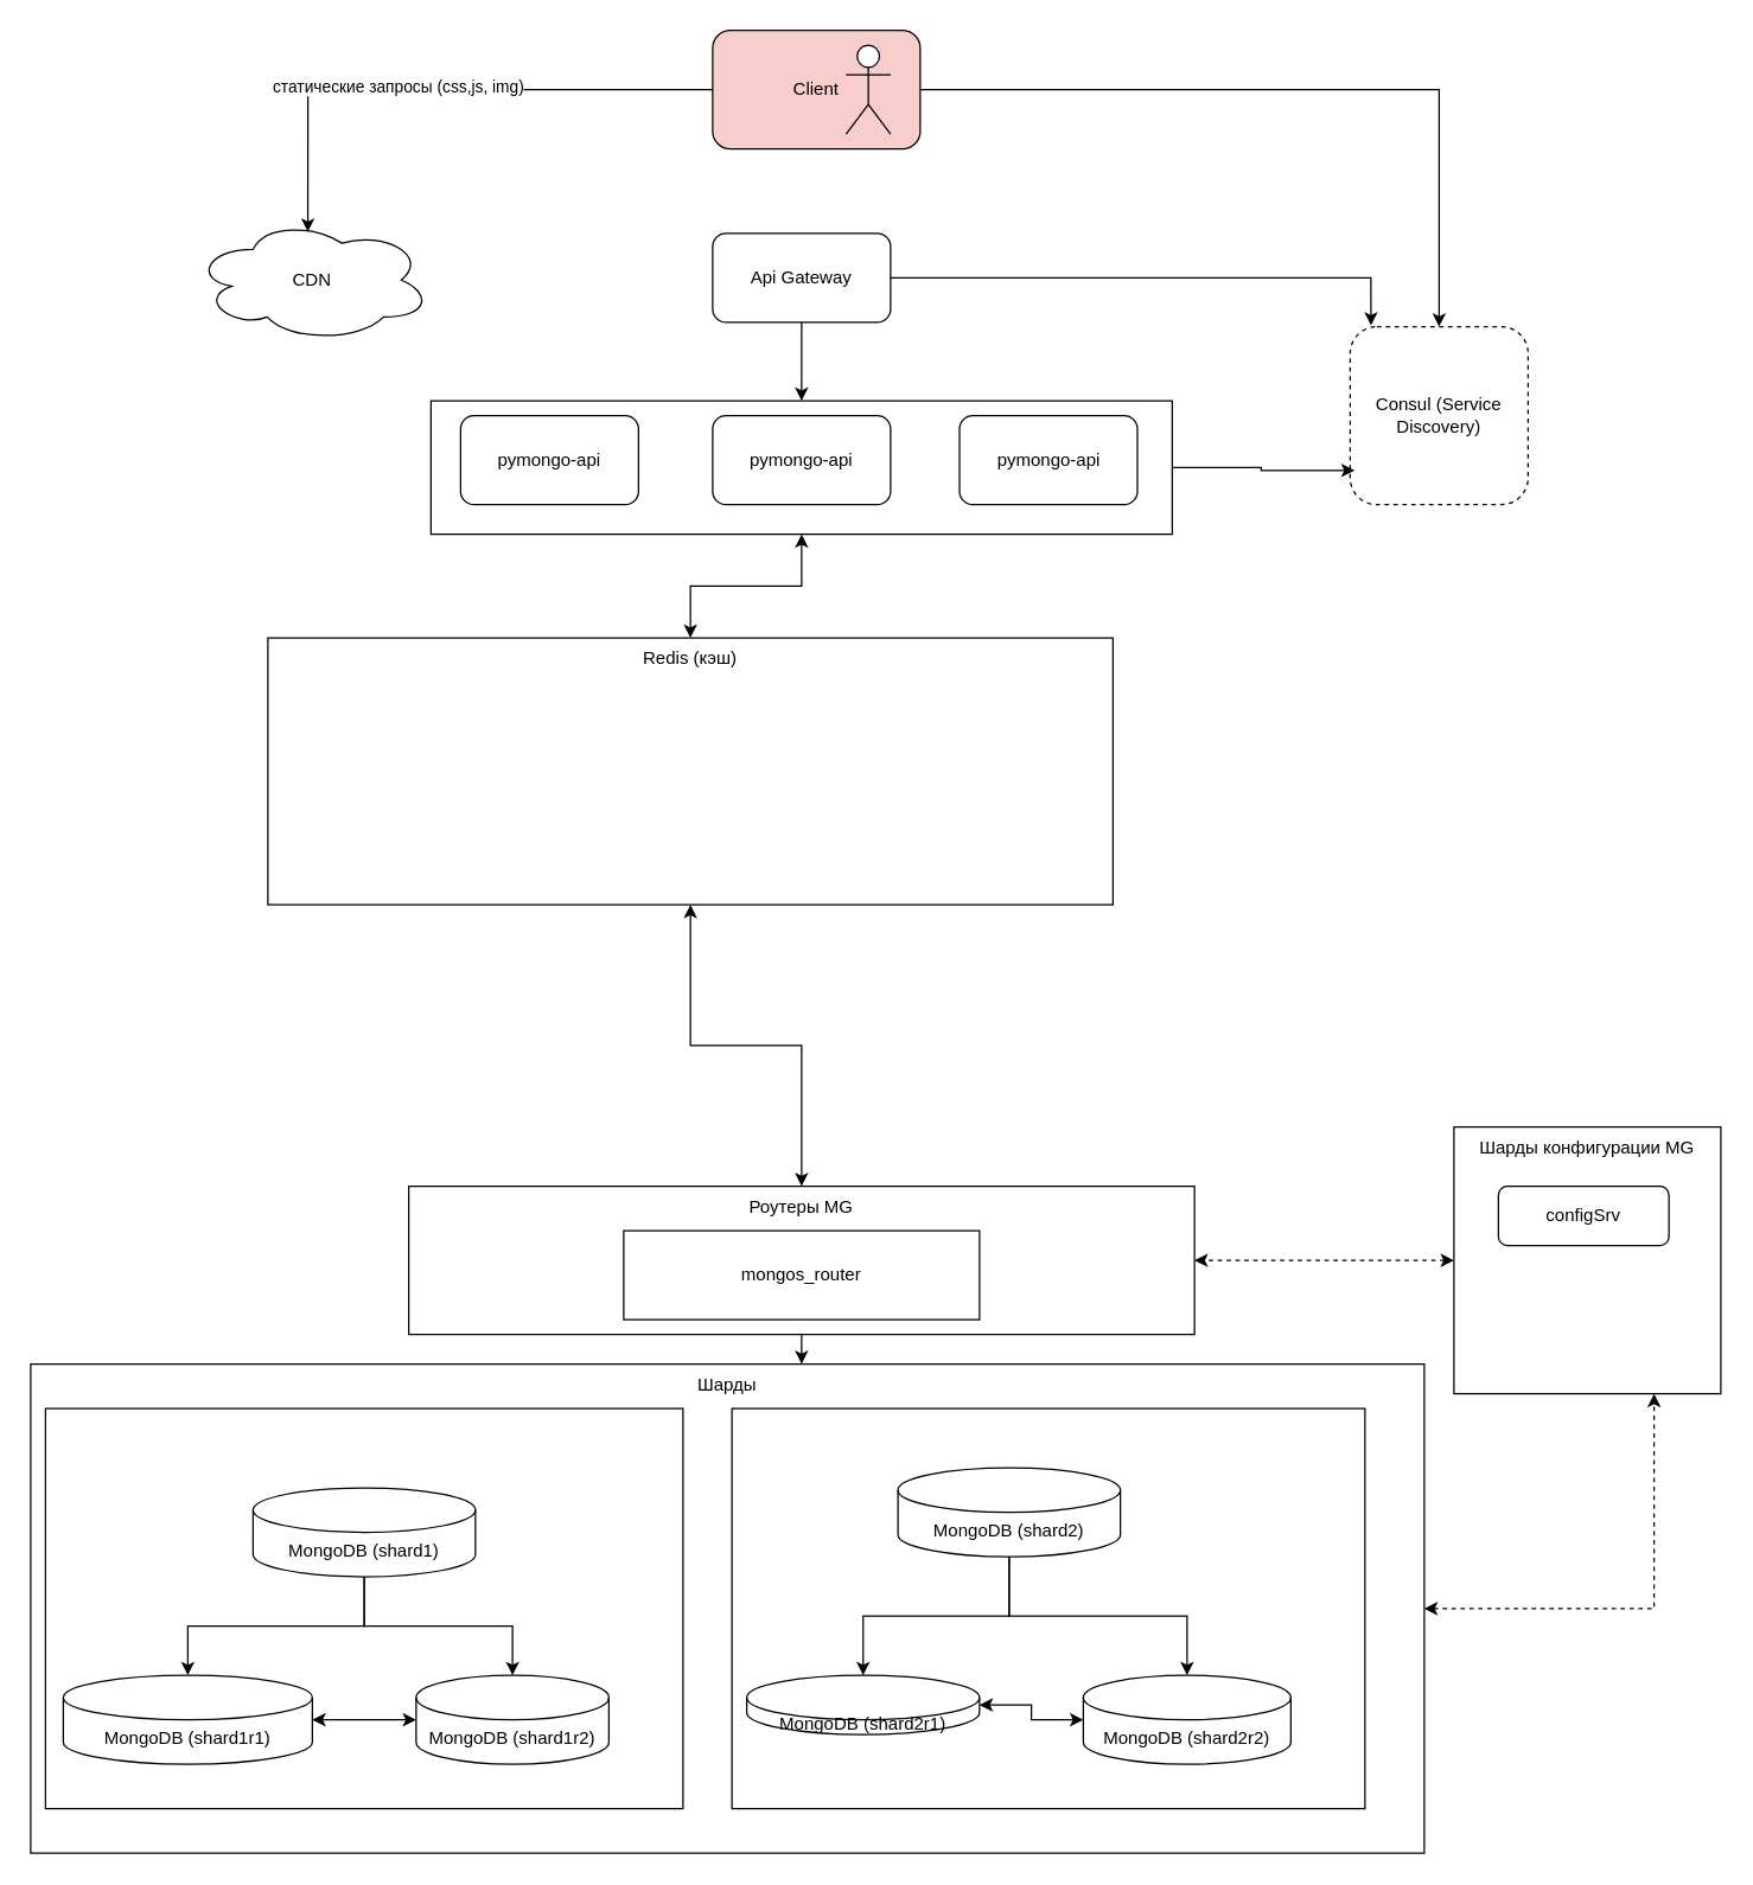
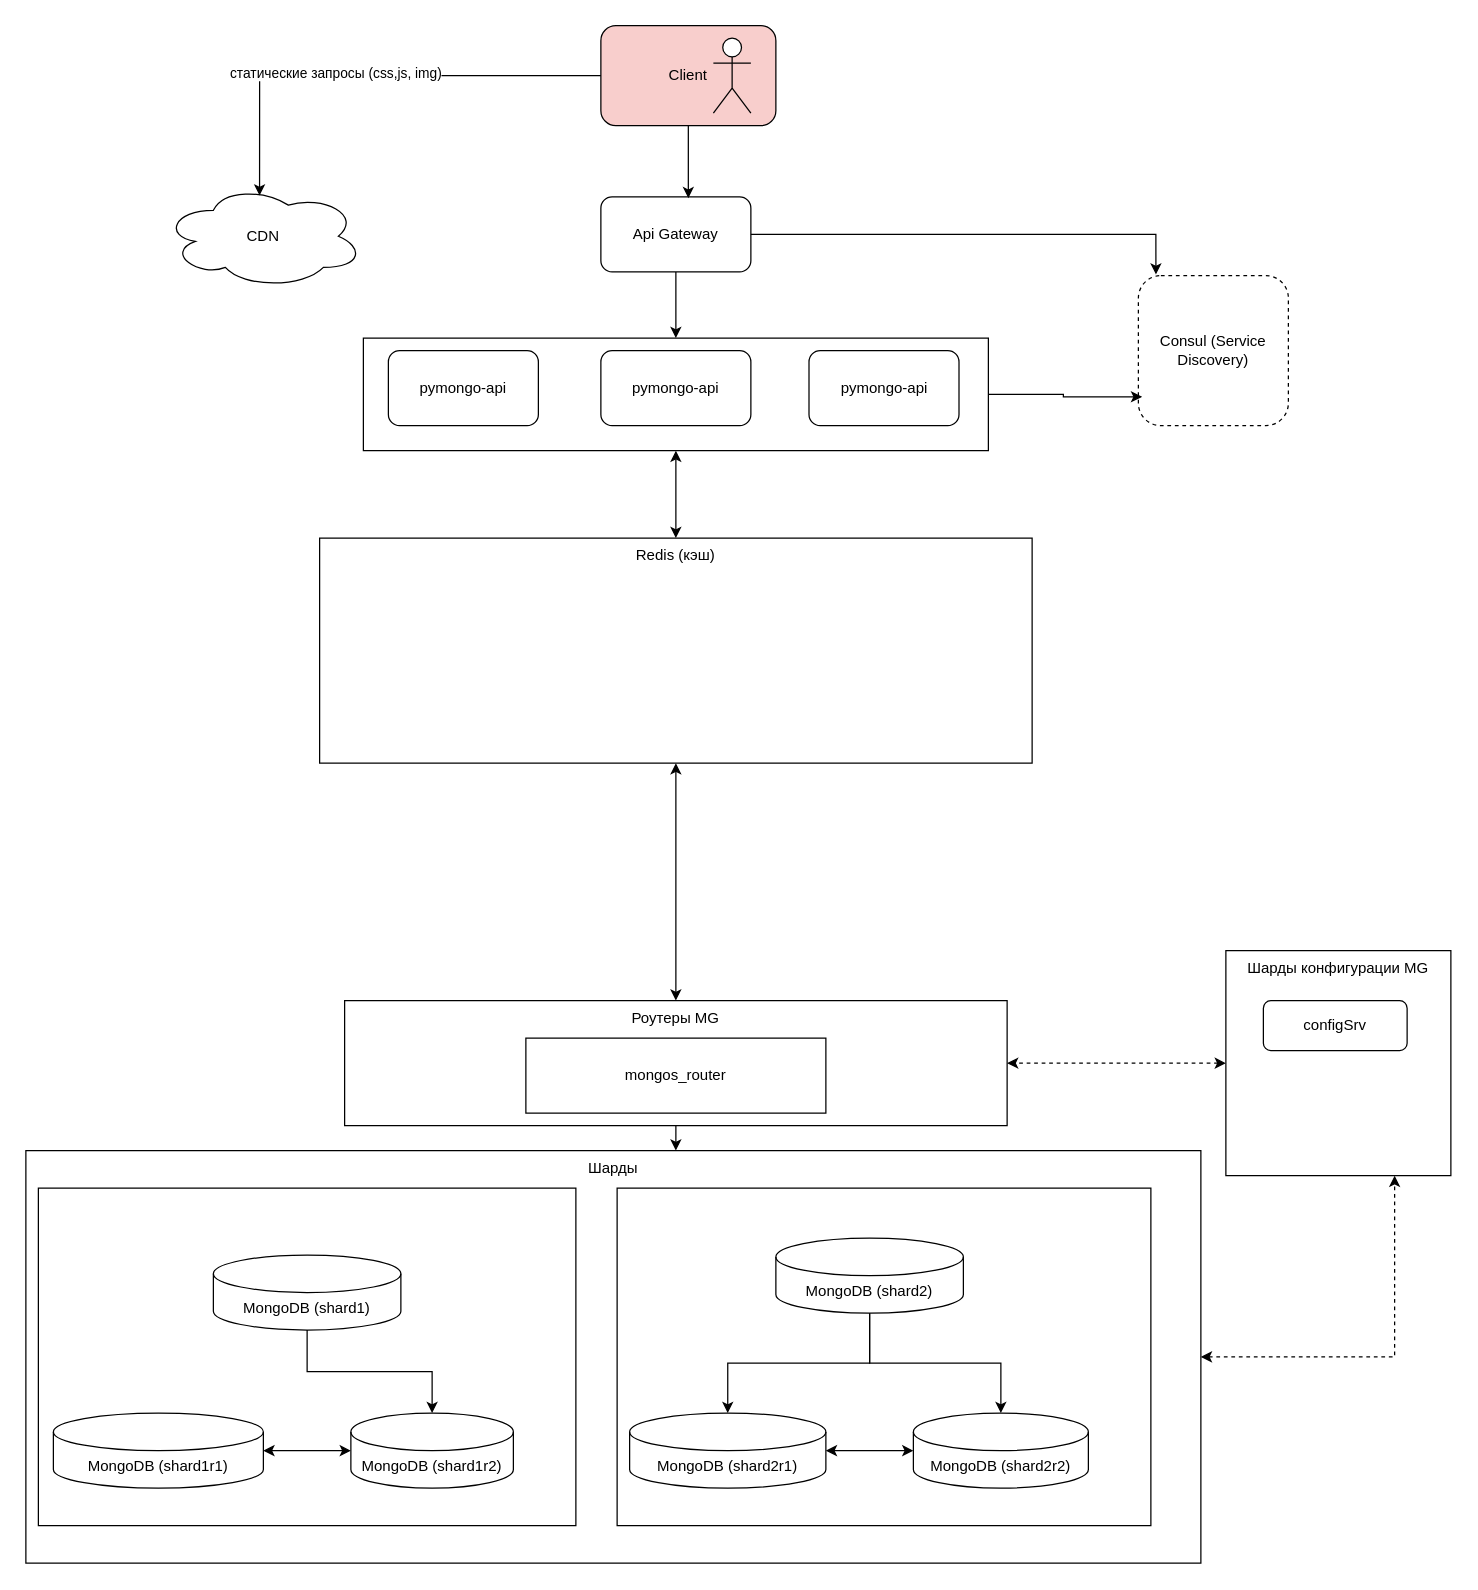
  <mxCell id="0" />
  <mxCell id="1" parent="0" />
  <mxCell id="2" value="" style="edgeStyle=orthogonalEdgeStyle;rounded=0;orthogonalLoop=1;jettySize=auto;html=1;startArrow=classic;startFill=1;" edge="1" parent="1" source="3" target="26"><mxGeometry relative="1" as="geometry" /></mxCell>
  <mxCell id="3" value="" style="rounded=0;whiteSpace=wrap;html=1;" vertex="1" parent="1"><mxGeometry x="290" y="270" width="500" height="90" as="geometry" /></mxCell>
  <mxCell id="4" style="edgeStyle=orthogonalEdgeStyle;rounded=0;orthogonalLoop=1;jettySize=auto;html=1;entryX=0.75;entryY=1;entryDx=0;entryDy=0;startArrow=classic;startFill=1;dashed=1;" edge="1" parent="1" source="5" target="12"><mxGeometry relative="1" as="geometry" /></mxCell>
  <mxCell id="5" value="Шарды" style="rounded=0;whiteSpace=wrap;html=1;verticalAlign=top;" vertex="1" parent="1"><mxGeometry x="20" y="920" width="940" height="330" as="geometry" /></mxCell>
  <mxCell id="6" value="" style="rounded=0;whiteSpace=wrap;html=1;labelPosition=center;verticalLabelPosition=middle;align=center;verticalAlign=top;" vertex="1" parent="1"><mxGeometry x="30" y="950" width="430" height="270" as="geometry" /></mxCell>
  <mxCell id="7" value="pymongo-api" style="rounded=1;whiteSpace=wrap;html=1;" parent="1" vertex="1"><mxGeometry x="480" y="280" width="120" height="60" as="geometry" /></mxCell>
  <mxCell id="8" value="MongoDB (shard1)" style="shape=cylinder3;whiteSpace=wrap;html=1;boundedLbl=1;backgroundOutline=1;size=15;" parent="1" vertex="1"><mxGeometry x="170" y="1003.5" width="150" height="60" as="geometry" /></mxCell>
  <mxCell id="9" value="Роутеры MG" style="rounded=0;whiteSpace=wrap;html=1;verticalAlign=top;" vertex="1" parent="1"><mxGeometry x="275" y="800" width="530" height="100" as="geometry" /></mxCell>
  <mxCell id="10" value="mongos_router" style="rounded=0;whiteSpace=wrap;html=1;" vertex="1" parent="1"><mxGeometry x="420" y="830" width="240" height="60" as="geometry" /></mxCell>
  <mxCell id="11" style="edgeStyle=orthogonalEdgeStyle;rounded=0;orthogonalLoop=1;jettySize=auto;html=1;entryX=1;entryY=0.5;entryDx=0;entryDy=0;curved=0;startArrow=classic;startFill=1;dashed=1;" edge="1" parent="1" source="12" target="9"><mxGeometry relative="1" as="geometry" /></mxCell>
  <mxCell id="12" value="Шарды конфигурации MG" style="whiteSpace=wrap;html=1;aspect=fixed;verticalAlign=top;" vertex="1" parent="1"><mxGeometry x="980" y="760" width="180" height="180" as="geometry" /></mxCell>
  <mxCell id="13" value="configSrv" style="whiteSpace=wrap;html=1;rounded=1;" vertex="1" parent="1"><mxGeometry x="1010" y="800" width="115" height="40" as="geometry" /></mxCell>
  <mxCell id="14" value="MongoDB (shard1r1)" style="shape=cylinder3;whiteSpace=wrap;html=1;boundedLbl=1;backgroundOutline=1;size=15;" vertex="1" parent="1"><mxGeometry x="42" y="1130" width="168" height="60" as="geometry" /></mxCell>
  <mxCell id="15" value="MongoDB (shard1r2)" style="shape=cylinder3;whiteSpace=wrap;html=1;boundedLbl=1;backgroundOutline=1;size=15;" vertex="1" parent="1"><mxGeometry x="280" y="1130" width="130" height="60" as="geometry" /></mxCell>
  <mxCell id="16" value="" style="rounded=0;whiteSpace=wrap;html=1;labelPosition=center;verticalLabelPosition=middle;align=center;verticalAlign=top;" vertex="1" parent="1"><mxGeometry x="493" y="950" width="427" height="270" as="geometry" /></mxCell>
  <mxCell id="17" style="edgeStyle=orthogonalEdgeStyle;rounded=0;orthogonalLoop=1;jettySize=auto;html=1;" edge="1" parent="1" source="18" target="19"><mxGeometry relative="1" as="geometry" /></mxCell>
- <mxCell id="18" value="MongoDB (shard2)" style="shape=cylinder3;whiteSpace=wrap;html=1;boundedLbl=1;backgroundOutline=1;size=15;" vertex="1" parent="1"><mxGeometry x="605" y="990" width="150" height="60" as="geometry" /></mxCell>
- <mxCell id="19" value="MongoDB (shard2r1)" style="shape=cylinder3;whiteSpace=wrap;html=1;boundedLbl=1;backgroundOutline=1;size=15;" vertex="1" parent="1"><mxGeometry x="503" y="1130" width="157" height="40" as="geometry" /></mxCell>
+ <mxCell id="18" value="MongoDB (shard2)" style="shape=cylinder3;whiteSpace=wrap;html=1;boundedLbl=1;backgroundOutline=1;size=15;" vertex="1" parent="1"><mxGeometry x="620" y="990" width="150" height="60" as="geometry" /></mxCell>
+ <mxCell id="19" value="MongoDB (shard2r1)" style="shape=cylinder3;whiteSpace=wrap;html=1;boundedLbl=1;backgroundOutline=1;size=15;" vertex="1" parent="1"><mxGeometry x="503" y="1130" width="157" height="60" as="geometry" /></mxCell>
  <mxCell id="20" value="MongoDB (shard2r2)" style="shape=cylinder3;whiteSpace=wrap;html=1;boundedLbl=1;backgroundOutline=1;size=15;" vertex="1" parent="1"><mxGeometry x="730" y="1130" width="140" height="60" as="geometry" /></mxCell>
  <mxCell id="21" style="edgeStyle=orthogonalEdgeStyle;rounded=0;orthogonalLoop=1;jettySize=auto;html=1;entryX=0.553;entryY=0;entryDx=0;entryDy=0;entryPerimeter=0;" edge="1" parent="1" source="9" target="5"><mxGeometry relative="1" as="geometry" /></mxCell>
- <mxCell id="22" style="edgeStyle=orthogonalEdgeStyle;rounded=0;orthogonalLoop=1;jettySize=auto;html=1;entryX=0.5;entryY=0;entryDx=0;entryDy=0;entryPerimeter=0;" edge="1" parent="1" source="8" target="14"><mxGeometry relative="1" as="geometry" /></mxCell>
  <mxCell id="23" style="edgeStyle=orthogonalEdgeStyle;rounded=0;orthogonalLoop=1;jettySize=auto;html=1;entryX=0.5;entryY=0;entryDx=0;entryDy=0;entryPerimeter=0;" edge="1" parent="1" source="8" target="15"><mxGeometry relative="1" as="geometry" /></mxCell>
  <mxCell id="24" style="edgeStyle=orthogonalEdgeStyle;rounded=0;orthogonalLoop=1;jettySize=auto;html=1;entryX=0.5;entryY=0;entryDx=0;entryDy=0;entryPerimeter=0;" edge="1" parent="1" source="18" target="20"><mxGeometry relative="1" as="geometry" /></mxCell>
  <mxCell id="25" style="edgeStyle=orthogonalEdgeStyle;rounded=0;orthogonalLoop=1;jettySize=auto;html=1;entryX=0.5;entryY=0;entryDx=0;entryDy=0;startArrow=classic;startFill=1;" edge="1" parent="1" source="26" target="9"><mxGeometry relative="1" as="geometry" /></mxCell>
- <mxCell id="26" value="Redis (кэш)" style="rounded=0;whiteSpace=wrap;html=1;verticalAlign=top;" vertex="1" parent="1"><mxGeometry x="180" y="430" width="570" height="180" as="geometry" /></mxCell>
+ <mxCell id="26" value="Redis (кэш)" style="rounded=0;whiteSpace=wrap;html=1;verticalAlign=top;" vertex="1" parent="1"><mxGeometry x="255" y="430" width="570" height="180" as="geometry" /></mxCell>
  <mxCell id="27" style="edgeStyle=orthogonalEdgeStyle;rounded=0;orthogonalLoop=1;jettySize=auto;html=1;entryX=0;entryY=0.5;entryDx=0;entryDy=0;entryPerimeter=0;startArrow=classic;startFill=1;" edge="1" parent="1" source="14" target="15"><mxGeometry relative="1" as="geometry" /></mxCell>
  <mxCell id="28" style="edgeStyle=orthogonalEdgeStyle;rounded=0;orthogonalLoop=1;jettySize=auto;html=1;entryX=0;entryY=0.5;entryDx=0;entryDy=0;entryPerimeter=0;startArrow=classic;startFill=1;" edge="1" parent="1" source="19" target="20"><mxGeometry relative="1" as="geometry" /></mxCell>
  <mxCell id="29" value="pymongo-api" style="rounded=1;whiteSpace=wrap;html=1;" vertex="1" parent="1"><mxGeometry x="310" y="280" width="120" height="60" as="geometry" /></mxCell>
  <mxCell id="30" value="pymongo-api" style="rounded=1;whiteSpace=wrap;html=1;" vertex="1" parent="1"><mxGeometry x="646.5" y="280" width="120" height="60" as="geometry" /></mxCell>
  <mxCell id="31" style="edgeStyle=orthogonalEdgeStyle;rounded=0;orthogonalLoop=1;jettySize=auto;html=1;entryX=0.5;entryY=0;entryDx=0;entryDy=0;" edge="1" parent="1" source="32" target="3"><mxGeometry relative="1" as="geometry" /></mxCell>
  <mxCell id="32" value="Api Gateway" style="rounded=1;whiteSpace=wrap;html=1;" vertex="1" parent="1"><mxGeometry x="480" y="157" width="120" height="60" as="geometry" /></mxCell>
  <mxCell id="33" value="Client" style="rounded=1;whiteSpace=wrap;html=1;fillColor=#f8cecc;" vertex="1" parent="1"><mxGeometry x="480" y="20" width="140" height="80" as="geometry" /></mxCell>
  <mxCell id="34" value="Consul (Service Discovery)" style="rounded=1;whiteSpace=wrap;html=1;dashed=1;" vertex="1" parent="1"><mxGeometry x="910" y="220" width="120" height="120" as="geometry" /></mxCell>
  <mxCell id="35" value="" style="shape=umlActor;verticalLabelPosition=bottom;verticalAlign=top;html=1;outlineConnect=0;" vertex="1" parent="1"><mxGeometry x="570" y="30" width="30" height="60" as="geometry" /></mxCell>
- <mxCell id="36" style="edgeStyle=orthogonalEdgeStyle;rounded=0;orthogonalLoop=1;jettySize=auto;html=1;" edge="1" parent="1" source="33" target="34"><mxGeometry relative="1" as="geometry" /></mxCell>
+ <mxCell id="36" style="edgeStyle=orthogonalEdgeStyle;rounded=0;orthogonalLoop=1;jettySize=auto;html=1;entryX=0.583;entryY=0.017;entryDx=0;entryDy=0;entryPerimeter=0;" edge="1" parent="1" source="33" target="32"><mxGeometry relative="1" as="geometry" /></mxCell>
  <mxCell id="37" style="edgeStyle=orthogonalEdgeStyle;rounded=0;orthogonalLoop=1;jettySize=auto;html=1;entryX=0.117;entryY=-0.008;entryDx=0;entryDy=0;entryPerimeter=0;" edge="1" parent="1" source="32" target="34"><mxGeometry relative="1" as="geometry" /></mxCell>
  <mxCell id="38" style="edgeStyle=orthogonalEdgeStyle;rounded=0;orthogonalLoop=1;jettySize=auto;html=1;entryX=0.025;entryY=0.808;entryDx=0;entryDy=0;entryPerimeter=0;" edge="1" parent="1" source="3" target="34"><mxGeometry relative="1" as="geometry" /></mxCell>
  <mxCell id="39" value="CDN" style="ellipse;shape=cloud;whiteSpace=wrap;html=1;" vertex="1" parent="1"><mxGeometry x="130" y="147" width="160" height="83" as="geometry" /></mxCell>
  <mxCell id="40" style="edgeStyle=orthogonalEdgeStyle;rounded=0;orthogonalLoop=1;jettySize=auto;html=1;entryX=0.481;entryY=0.108;entryDx=0;entryDy=0;entryPerimeter=0;" edge="1" parent="1" source="33" target="39"><mxGeometry relative="1" as="geometry" /></mxCell>
  <mxCell id="41" value="статические запросы (css,js, img)" style="edgeLabel;html=1;align=center;verticalAlign=middle;resizable=0;points=[];" vertex="1" connectable="0" parent="40"><mxGeometry x="0.155" y="-3" relative="1" as="geometry"><mxPoint as="offset" /></mxGeometry></mxCell>
